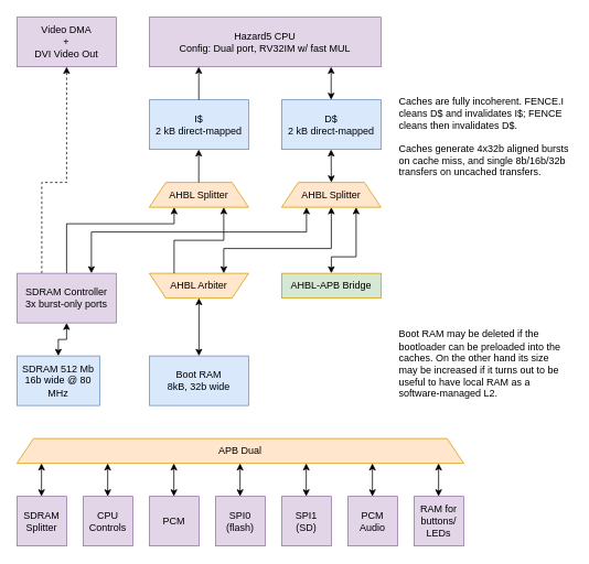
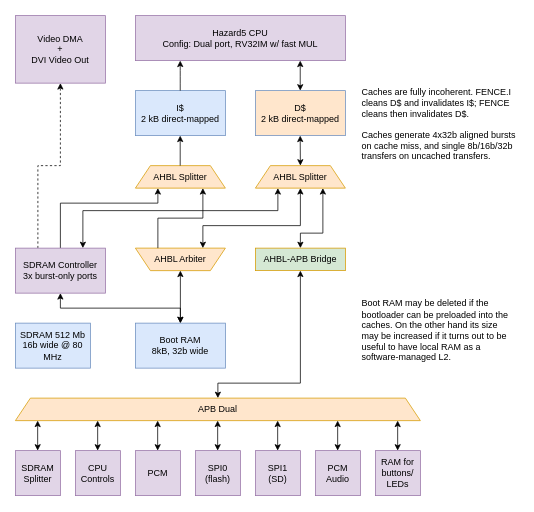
  <mxCell id="0" />
  <mxCell id="1" parent="0" />
  <mxCell id="2" value="&lt;div&gt;Hazard5 CPU&lt;br&gt;&lt;/div&gt;&lt;div&gt;Config: Dual port, RV32IM w/ fast MUL&lt;/div&gt;" style="rounded=0;whiteSpace=wrap;html=1;fillColor=#e1d5e7;strokeColor=#9673a6;" vertex="1" parent="1"><mxGeometry x="180" y="20" width="280" height="60" as="geometry" /></mxCell>
  <mxCell id="3" value="&lt;div&gt;I$&lt;/div&gt;&lt;div&gt;2 kB direct-mapped&lt;br&gt;&lt;/div&gt;" style="rounded=0;whiteSpace=wrap;html=1;fillColor=#dae8fc;strokeColor=#6c8ebf;" vertex="1" parent="1"><mxGeometry x="180" y="120" width="120" height="60" as="geometry" /></mxCell>
- <mxCell id="4" value="&lt;div&gt;D$&lt;/div&gt;&lt;div&gt;2 kB direct-mapped&lt;br&gt;&lt;/div&gt;" style="rounded=0;whiteSpace=wrap;html=1;fillColor=#dae8fc;strokeColor=#6c8ebf;" vertex="1" parent="1"><mxGeometry x="340" y="120" width="120" height="60" as="geometry" /></mxCell>
+ <mxCell id="4" value="&lt;div&gt;D$&lt;/div&gt;&lt;div&gt;2 kB direct-mapped&lt;br&gt;&lt;/div&gt;" style="rounded=0;whiteSpace=wrap;html=1;fillColor=#ffe6cc;strokeColor=#6c8ebf;" vertex="1" parent="1"><mxGeometry x="340" y="120" width="120" height="60" as="geometry" /></mxCell>
  <mxCell id="5" value="" style="endArrow=classic;startArrow=classic;html=1;" edge="1" parent="1"><mxGeometry width="50" height="50" relative="1" as="geometry"><mxPoint x="399.8" y="120" as="sourcePoint" /><mxPoint x="399.8" y="80" as="targetPoint" /></mxGeometry></mxCell>
  <mxCell id="6" value="" style="endArrow=classic;html=1;" edge="1" parent="1"><mxGeometry y="-10" width="50" height="50" relative="1" as="geometry"><mxPoint x="239.8" y="120" as="sourcePoint" /><mxPoint x="239.8" y="80" as="targetPoint" /><Array as="points"><mxPoint x="239.8" y="100" /></Array><mxPoint as="offset" /></mxGeometry></mxCell>
  <mxCell id="7" style="edgeStyle=orthogonalEdgeStyle;rounded=0;orthogonalLoop=1;jettySize=auto;html=1;exitX=0.75;exitY=1;exitDx=0;exitDy=0;entryX=0.5;entryY=0;entryDx=0;entryDy=0;startArrow=classic;startFill=1;" edge="1" parent="1" source="8" target="10"><mxGeometry relative="1" as="geometry"><Array as="points"><mxPoint x="430" y="310" /><mxPoint x="400" y="310" /></Array></mxGeometry></mxCell>
  <mxCell id="8" value="AHBL Splitter" style="shape=trapezoid;perimeter=trapezoidPerimeter;whiteSpace=wrap;html=1;fixedSize=1;fillColor=#ffe6cc;strokeColor=#d79b00;" vertex="1" parent="1"><mxGeometry x="340" y="220" width="120" height="30" as="geometry" /></mxCell>
+ <mxCell id="9" style="edgeStyle=orthogonalEdgeStyle;rounded=0;orthogonalLoop=1;jettySize=auto;html=1;exitX=0.5;exitY=1;exitDx=0;exitDy=0;startArrow=classic;startFill=1;entryX=0.5;entryY=0;entryDx=0;entryDy=0;" edge="1" parent="1" source="10" target="11"><mxGeometry relative="1" as="geometry"><Array as="points"><mxPoint x="400" y="510" /><mxPoint x="290" y="510" /></Array></mxGeometry></mxCell>
  <mxCell id="10" value="AHBL-APB Bridge" style="rounded=0;whiteSpace=wrap;html=1;fillColor=#d5e8d4;strokeColor=#d79b00;" vertex="1" parent="1"><mxGeometry x="340" y="330" width="120" height="30" as="geometry" /></mxCell>
  <mxCell id="11" value="APB Dual" style="shape=trapezoid;perimeter=trapezoidPerimeter;whiteSpace=wrap;html=1;fixedSize=1;fillColor=#ffe6cc;strokeColor=#d79b00;" vertex="1" parent="1"><mxGeometry y="530" width="540" height="30" as="geometry" x="20" /></mxCell>
  <mxCell id="12" value="AHBL Splitter" style="shape=trapezoid;perimeter=trapezoidPerimeter;whiteSpace=wrap;html=1;fixedSize=1;fillColor=#ffe6cc;strokeColor=#d79b00;" vertex="1" parent="1"><mxGeometry x="180" y="220" width="120" height="30" as="geometry" /></mxCell>
  <mxCell id="13" value="&lt;div&gt;Boot RAM&lt;/div&gt;&lt;div&gt;8kB, 32b wide&lt;br&gt;&lt;/div&gt;" style="rounded=0;whiteSpace=wrap;html=1;fillColor=#dae8fc;strokeColor=#6c8ebf;" vertex="1" parent="1"><mxGeometry x="180" y="430" width="120" height="60" as="geometry" /></mxCell>
  <mxCell id="14" style="edgeStyle=orthogonalEdgeStyle;rounded=0;orthogonalLoop=1;jettySize=auto;html=1;exitX=0.25;exitY=0;exitDx=0;exitDy=0;entryX=0.5;entryY=1;entryDx=0;entryDy=0;dashed=1;" edge="1" parent="1" source="18" target="24"><mxGeometry relative="1" as="geometry"><Array as="points"><mxPoint x="50" y="220" /><mxPoint x="80" y="220" /></Array></mxGeometry></mxCell>
  <mxCell id="15" style="edgeStyle=orthogonalEdgeStyle;rounded=0;orthogonalLoop=1;jettySize=auto;html=1;exitX=0.5;exitY=0;exitDx=0;exitDy=0;entryX=0.25;entryY=1;entryDx=0;entryDy=0;" edge="1" parent="1" source="18" target="12"><mxGeometry relative="1" as="geometry"><Array as="points"><mxPoint x="80" y="270" /><mxPoint x="210" y="270" /></Array></mxGeometry></mxCell>
  <mxCell id="16" style="edgeStyle=orthogonalEdgeStyle;rounded=0;orthogonalLoop=1;jettySize=auto;html=1;exitX=0.75;exitY=0;exitDx=0;exitDy=0;entryX=0.25;entryY=1;entryDx=0;entryDy=0;startArrow=classic;startFill=1;" edge="1" parent="1" source="18" target="8"><mxGeometry relative="1" as="geometry"><Array as="points"><mxPoint x="110" y="280" /><mxPoint x="370" y="280" /></Array></mxGeometry></mxCell>
- <mxCell id="17" style="edgeStyle=orthogonalEdgeStyle;rounded=0;orthogonalLoop=1;jettySize=auto;html=1;exitX=0.5;exitY=1;exitDx=0;exitDy=0;entryX=0.5;entryY=0;entryDx=0;entryDy=0;startArrow=classic;startFill=1;" edge="1" parent="1" source="18" target="27"><mxGeometry relative="1" as="geometry" /></mxCell>
+ <mxCell id="17" style="edgeStyle=orthogonalEdgeStyle;rounded=0;orthogonalLoop=1;jettySize=auto;html=1;exitX=0.5;exitY=1;exitDx=0;exitDy=0;startArrow=classic;startFill=1;" edge="1" parent="1" source="18" target="13"><mxGeometry relative="1" as="geometry" /></mxCell>
  <mxCell id="18" value="&lt;div&gt;SDRAM Controller&lt;/div&gt;&lt;div&gt;3x burst-only ports&lt;br&gt;&lt;/div&gt;" style="rounded=0;whiteSpace=wrap;html=1;fillColor=#e1d5e7;strokeColor=#9673a6;" vertex="1" parent="1"><mxGeometry y="330" width="120" height="60" as="geometry" x="20" /></mxCell>
  <mxCell id="19" value="" style="endArrow=classic;startArrow=classic;html=1;" edge="1" parent="1"><mxGeometry width="50" height="50" relative="1" as="geometry"><mxPoint x="400" y="220" as="sourcePoint" /><mxPoint x="399.76" y="180" as="targetPoint" /></mxGeometry></mxCell>
  <mxCell id="20" value="" style="endArrow=classic;html=1;" edge="1" parent="1"><mxGeometry width="50" height="50" relative="1" as="geometry"><mxPoint x="239.76" y="220" as="sourcePoint" /><mxPoint x="239.76" y="180" as="targetPoint" /></mxGeometry></mxCell>
  <mxCell id="21" value="" style="group" vertex="1" connectable="0" parent="1"><mxGeometry x="180" y="330" width="120" height="30" as="geometry" /></mxCell>
  <mxCell id="22" value="" style="shape=trapezoid;perimeter=trapezoidPerimeter;whiteSpace=wrap;html=1;fixedSize=1;fillColor=#ffe6cc;strokeColor=#d79b00;rotation=-180;" vertex="1" parent="21"><mxGeometry width="120" height="30" as="geometry" /></mxCell>
  <mxCell id="23" value="AHBL Arbiter" style="text;html=1;strokeColor=none;fillColor=none;align=center;verticalAlign=middle;whiteSpace=wrap;rounded=0;" vertex="1" parent="21"><mxGeometry x="20" y="5" width="80" height="20" as="geometry" /></mxCell>
- <mxCell id="24" value="&lt;div&gt;Video DMA&lt;/div&gt;&lt;div&gt;+&lt;/div&gt;&lt;div&gt;DVI Video Out&lt;br&gt;&lt;/div&gt;" style="rounded=0;whiteSpace=wrap;html=1;fillColor=#e1d5e7;strokeColor=#9673a6;" vertex="1" parent="1"><mxGeometry y="20" width="120" height="60" as="geometry" x="20" /></mxCell>
+ <mxCell id="24" value="&lt;div&gt;Video DMA&lt;/div&gt;&lt;div&gt;+&lt;/div&gt;&lt;div&gt;DVI Video Out&lt;br&gt;&lt;/div&gt;" style="rounded=0;whiteSpace=wrap;html=1;fillColor=#e1d5e7;strokeColor=#9673a6;" vertex="1" parent="1"><mxGeometry x="20" y="20" width="120" height="90" as="geometry" /></mxCell>
  <mxCell id="25" style="edgeStyle=orthogonalEdgeStyle;rounded=0;orthogonalLoop=1;jettySize=auto;html=1;exitX=0.75;exitY=1;exitDx=0;exitDy=0;entryX=0.75;entryY=1;entryDx=0;entryDy=0;" edge="1" parent="1" source="22" target="12"><mxGeometry relative="1" as="geometry"><Array as="points"><mxPoint x="210" y="290" /><mxPoint x="270" y="290" /></Array></mxGeometry></mxCell>
  <mxCell id="26" style="edgeStyle=orthogonalEdgeStyle;rounded=0;orthogonalLoop=1;jettySize=auto;html=1;exitX=0.25;exitY=1;exitDx=0;exitDy=0;entryX=0.5;entryY=1;entryDx=0;entryDy=0;startArrow=classic;startFill=1;" edge="1" parent="1" source="22" target="8"><mxGeometry relative="1" as="geometry"><Array as="points"><mxPoint x="270" y="300" /><mxPoint x="400" y="300" /></Array></mxGeometry></mxCell>
  <mxCell id="27" value="&lt;div&gt;SDRAM 512 Mb&lt;/div&gt;16b wide @ 80 MHz" style="rounded=0;whiteSpace=wrap;html=1;fillColor=#dae8fc;strokeColor=#6c8ebf;" vertex="1" parent="1"><mxGeometry x="20" y="430" width="100" height="60" as="geometry" /></mxCell>
  <mxCell id="28" style="edgeStyle=orthogonalEdgeStyle;rounded=0;orthogonalLoop=1;jettySize=auto;html=1;exitX=0.5;exitY=0;exitDx=0;exitDy=0;entryX=0.5;entryY=0;entryDx=0;entryDy=0;startArrow=classic;startFill=1;" edge="1" parent="1" source="22" target="13"><mxGeometry relative="1" as="geometry" /></mxCell>
  <mxCell id="29" value="SDRAM Splitter" style="rounded=0;whiteSpace=wrap;html=1;fillColor=#e1d5e7;strokeColor=#9673a6;" vertex="1" parent="1"><mxGeometry y="600" width="60" height="60" as="geometry" x="20" /></mxCell>
  <mxCell id="30" value="CPU Controls" style="rounded=0;whiteSpace=wrap;html=1;fillColor=#e1d5e7;strokeColor=#9673a6;" vertex="1" parent="1"><mxGeometry x="100" y="600" width="60" height="60" as="geometry" /></mxCell>
  <mxCell id="31" value="PCM" style="rounded=0;whiteSpace=wrap;html=1;fillColor=#e1d5e7;strokeColor=#9673a6;" vertex="1" parent="1"><mxGeometry x="180" y="600" width="60" height="60" as="geometry" /></mxCell>
  <mxCell id="32" value="SPI0 (flash)" style="rounded=0;whiteSpace=wrap;html=1;fillColor=#e1d5e7;strokeColor=#9673a6;" vertex="1" parent="1"><mxGeometry x="260" y="600" width="60" height="60" as="geometry" /></mxCell>
  <mxCell id="33" value="PCM Audio" style="rounded=0;whiteSpace=wrap;html=1;fillColor=#e1d5e7;strokeColor=#9673a6;" vertex="1" parent="1"><mxGeometry x="420" y="600" width="60" height="60" as="geometry" /></mxCell>
  <mxCell id="34" value="&lt;div&gt;RAM for buttons/&lt;/div&gt;&lt;div&gt;LEDs&lt;br&gt;&lt;/div&gt;" style="rounded=0;whiteSpace=wrap;html=1;fillColor=#e1d5e7;strokeColor=#9673a6;" vertex="1" parent="1"><mxGeometry x="500" y="600" width="60" height="60" as="geometry" /></mxCell>
  <mxCell id="35" value="&lt;div&gt;SPI1&lt;/div&gt;&lt;div&gt;(SD)&lt;br&gt;&lt;/div&gt;" style="rounded=0;whiteSpace=wrap;html=1;fillColor=#e1d5e7;strokeColor=#9673a6;" vertex="1" parent="1"><mxGeometry x="340" y="600" width="60" height="60" as="geometry" /></mxCell>
  <mxCell id="36" value="" style="endArrow=classic;startArrow=classic;html=1;" edge="1" parent="1"><mxGeometry width="50" height="50" relative="1" as="geometry"><mxPoint x="49.71" y="600" as="sourcePoint" /><mxPoint x="49.71" y="560" as="targetPoint" /></mxGeometry></mxCell>
  <mxCell id="37" value="" style="endArrow=classic;startArrow=classic;html=1;" edge="1" parent="1"><mxGeometry width="50" height="50" relative="1" as="geometry"><mxPoint x="129.71" y="600" as="sourcePoint" /><mxPoint x="129.71" y="560" as="targetPoint" /></mxGeometry></mxCell>
  <mxCell id="38" value="" style="endArrow=classic;startArrow=classic;html=1;" edge="1" parent="1"><mxGeometry width="50" height="50" relative="1" as="geometry"><mxPoint x="209.71" y="600" as="sourcePoint" /><mxPoint x="209.71" y="560" as="targetPoint" /></mxGeometry></mxCell>
  <mxCell id="39" value="" style="endArrow=classic;startArrow=classic;html=1;" edge="1" parent="1"><mxGeometry width="50" height="50" relative="1" as="geometry"><mxPoint x="289.71" y="600" as="sourcePoint" /><mxPoint x="289.71" y="560" as="targetPoint" /></mxGeometry></mxCell>
  <mxCell id="40" value="" style="endArrow=classic;startArrow=classic;html=1;" edge="1" parent="1"><mxGeometry width="50" height="50" relative="1" as="geometry"><mxPoint x="369.71" y="600" as="sourcePoint" /><mxPoint x="369.71" y="560" as="targetPoint" /></mxGeometry></mxCell>
  <mxCell id="41" value="" style="endArrow=classic;startArrow=classic;html=1;" edge="1" parent="1"><mxGeometry width="50" height="50" relative="1" as="geometry"><mxPoint x="449.71" y="600" as="sourcePoint" /><mxPoint x="449.71" y="560" as="targetPoint" /></mxGeometry></mxCell>
  <mxCell id="42" value="" style="endArrow=classic;startArrow=classic;html=1;" edge="1" parent="1"><mxGeometry width="50" height="50" relative="1" as="geometry"><mxPoint x="529.71" y="600" as="sourcePoint" /><mxPoint x="529.71" y="560" as="targetPoint" /></mxGeometry></mxCell>
  <mxCell id="43" value="&lt;div&gt;Caches are fully incoherent. FENCE.I cleans D$ and invalidates I$; FENCE cleans then invalidates D$.&lt;/div&gt;&lt;div&gt;&lt;br&gt;&lt;/div&gt;&lt;div&gt;Caches generate 4x32b aligned bursts on cache miss, and single 8b/16b/32b transfers on uncached transfers.&lt;br&gt;&lt;/div&gt;" style="text;html=1;strokeColor=none;fillColor=none;align=left;verticalAlign=middle;whiteSpace=wrap;rounded=0;" vertex="1" parent="1"><mxGeometry x="480" y="110" width="210" height="110" as="geometry" /></mxCell>
  <mxCell id="44" value="Boot RAM may be deleted if the bootloader can be preloaded into the caches. On the other hand its size may be increased if it turns out to be useful to have local RAM as a software-managed L2." style="text;html=1;strokeColor=none;fillColor=none;align=left;verticalAlign=middle;whiteSpace=wrap;rounded=0;" vertex="1" parent="1"><mxGeometry x="480" y="400" width="200" height="80" as="geometry" /></mxCell>
